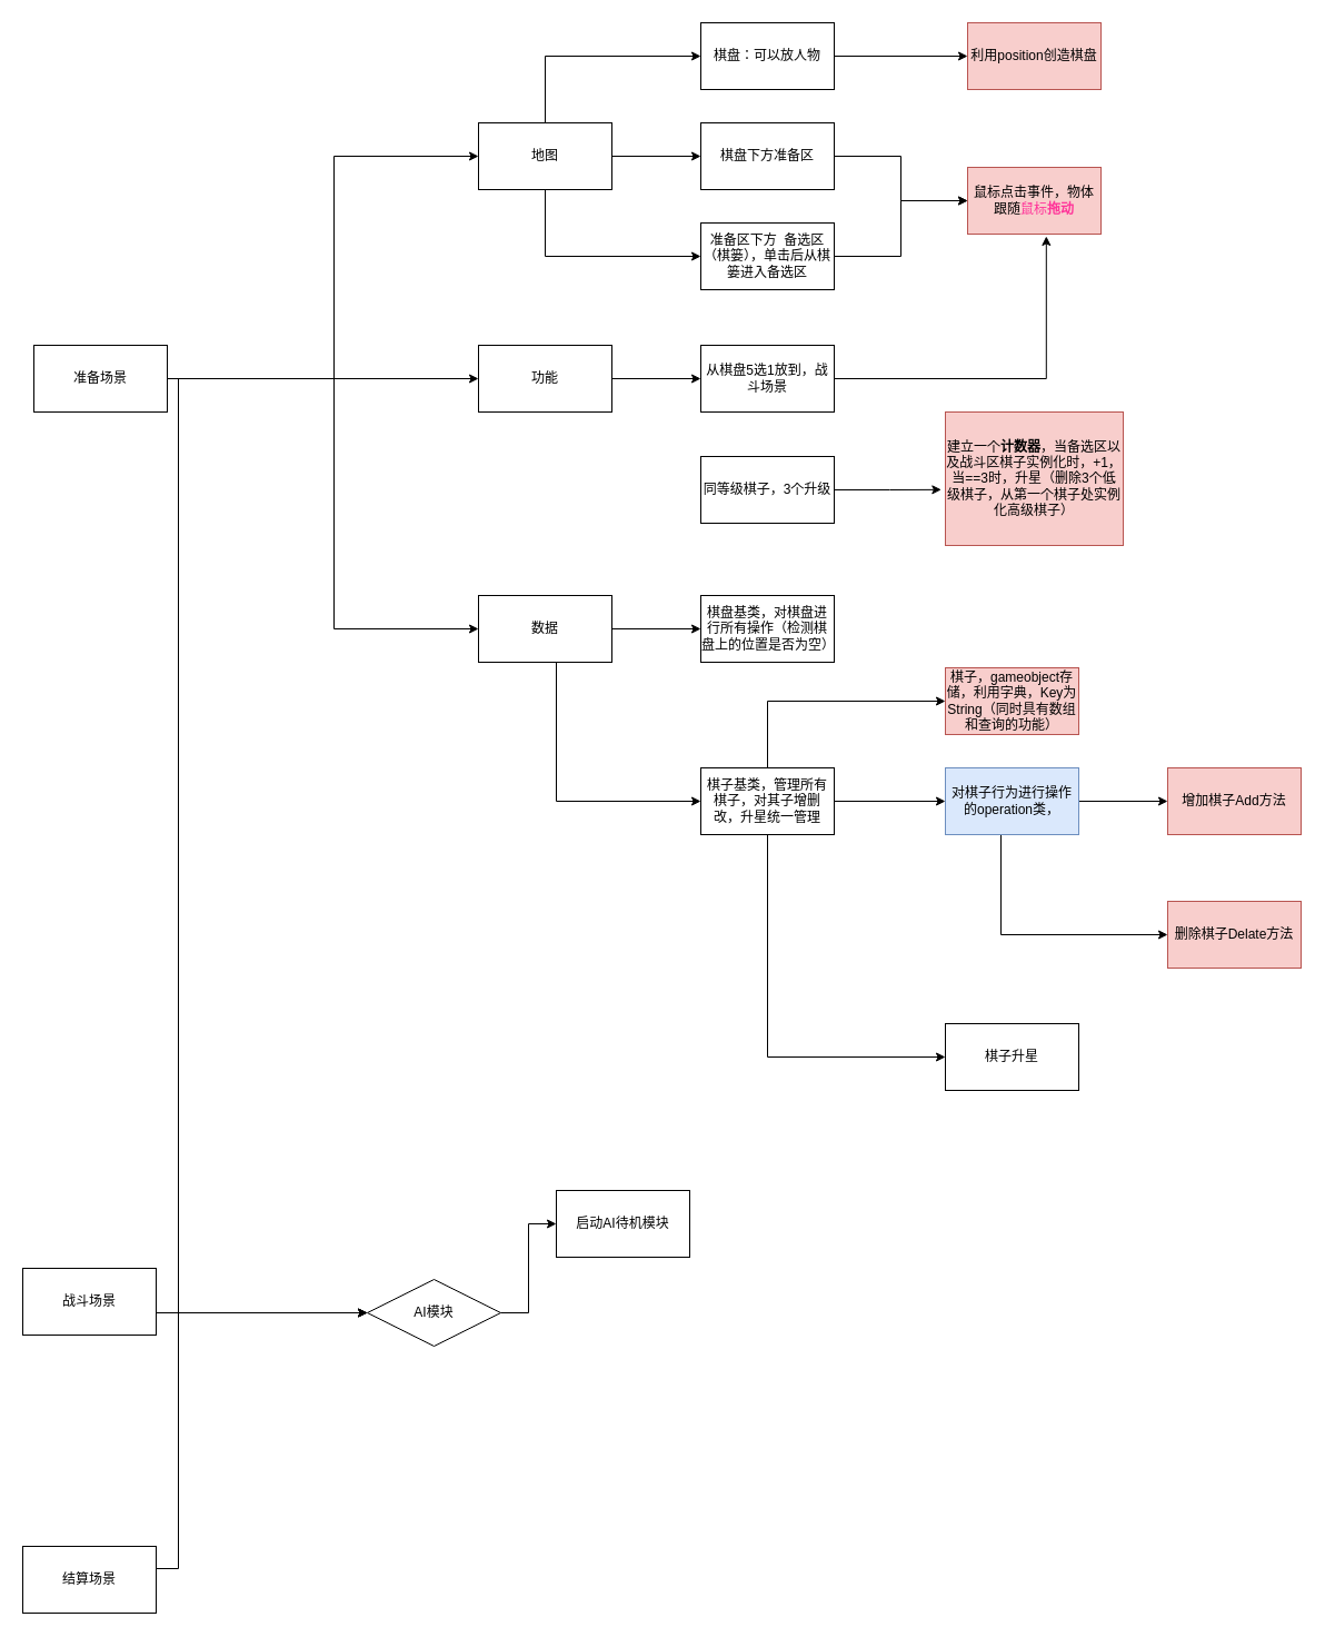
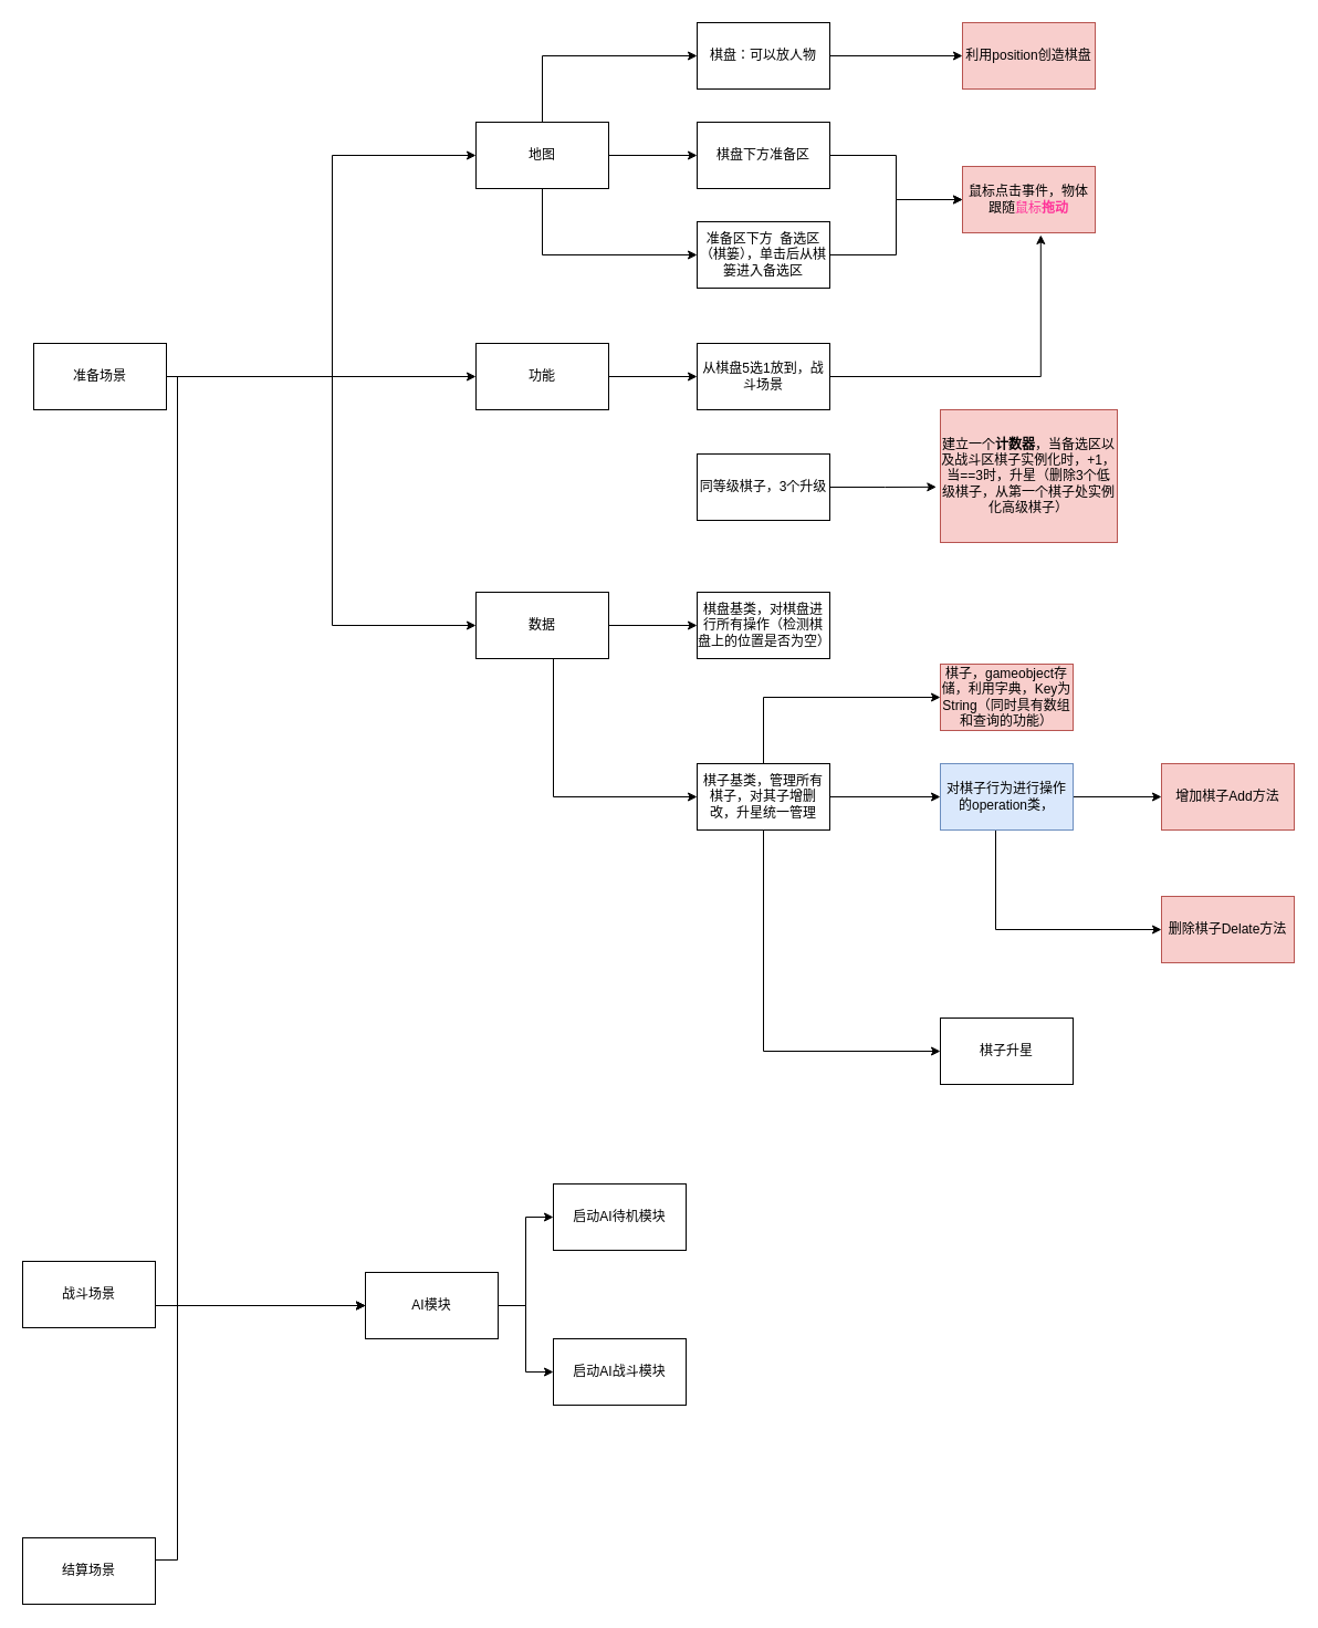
  <mxCell id="0" />
  <mxCell id="1" parent="0" />
  <mxCell id="2" style="edgeStyle=orthogonalEdgeStyle;rounded=0;orthogonalLoop=1;jettySize=auto;html=1;entryX=0;entryY=0.5;entryDx=0;entryDy=0;" parent="1" source="6" target="38" edge="1"><mxGeometry relative="1" as="geometry"><Array as="points"><mxPoint x="300" y="340" /><mxPoint x="300" y="140" /></Array></mxGeometry></mxCell>
  <mxCell id="3" style="edgeStyle=orthogonalEdgeStyle;rounded=0;orthogonalLoop=1;jettySize=auto;html=1;entryX=0;entryY=0.5;entryDx=0;entryDy=0;" parent="1" source="6" target="22" edge="1"><mxGeometry relative="1" as="geometry"><Array as="points"><mxPoint x="300" y="340" /><mxPoint x="300" y="565" /></Array></mxGeometry></mxCell>
  <mxCell id="4" style="edgeStyle=orthogonalEdgeStyle;rounded=0;orthogonalLoop=1;jettySize=auto;html=1;entryX=0;entryY=0.5;entryDx=0;entryDy=0;" parent="1" source="6" target="14" edge="1"><mxGeometry relative="1" as="geometry"><Array as="points"><mxPoint x="240" y="340" /><mxPoint x="240" y="340" /></Array></mxGeometry></mxCell>
  <mxCell id="5" value="" style="edgeStyle=orthogonalEdgeStyle;rounded=0;orthogonalLoop=1;jettySize=auto;html=1;entryX=0;entryY=0.5;entryDx=0;entryDy=0;" edge="1" parent="1" source="6" target="49"><mxGeometry relative="1" as="geometry"><Array as="points"><mxPoint x="160" y="340" /><mxPoint x="160" y="1180" /></Array></mxGeometry></mxCell>
  <mxCell id="6" value="准备场景" style="rounded=0;whiteSpace=wrap;html=1;" parent="1" vertex="1"><mxGeometry x="30" y="310" width="120" height="60" as="geometry" /></mxCell>
  <mxCell id="7" value="启动AI待机模块" style="rounded=0;whiteSpace=wrap;html=1;" vertex="1" parent="1"><mxGeometry x="500" y="1070" width="120" height="60" as="geometry" /></mxCell>
  <mxCell id="8" value="" style="edgeStyle=orthogonalEdgeStyle;rounded=0;orthogonalLoop=1;jettySize=auto;html=1;entryX=0;entryY=0.5;entryDx=0;entryDy=0;" edge="1" parent="1" source="9" target="49"><mxGeometry relative="1" as="geometry"><Array as="points"><mxPoint x="280" y="1180" /><mxPoint x="280" y="1180" /></Array></mxGeometry></mxCell>
  <mxCell id="9" value="战斗场景" style="rounded=0;whiteSpace=wrap;html=1;" parent="1" vertex="1"><mxGeometry x="20" y="1140" width="120" height="60" as="geometry" /></mxCell>
+ <mxCell id="10" value="&lt;font style=&quot;vertical-align: inherit&quot;&gt;&lt;font style=&quot;vertical-align: inherit&quot;&gt;启动AI战斗模块&lt;/font&gt;&lt;/font&gt;" style="rounded=0;whiteSpace=wrap;html=1;" vertex="1" parent="1"><mxGeometry x="500" y="1210" width="120" height="60" as="geometry" /></mxCell>
  <mxCell id="11" style="edgeStyle=orthogonalEdgeStyle;rounded=0;orthogonalLoop=1;jettySize=auto;html=1;entryX=0;entryY=0.5;entryDx=0;entryDy=0;" edge="1" parent="1" source="12" target="49"><mxGeometry relative="1" as="geometry"><Array as="points"><mxPoint x="160" y="1410" /><mxPoint x="160" y="1180" /></Array></mxGeometry></mxCell>
  <mxCell id="12" value="结算场景" style="rounded=0;whiteSpace=wrap;html=1;" parent="1" vertex="1"><mxGeometry x="20" y="1390" width="120" height="60" as="geometry" /></mxCell>
  <mxCell id="13" value="" style="edgeStyle=orthogonalEdgeStyle;rounded=0;orthogonalLoop=1;jettySize=auto;html=1;" parent="1" source="14" target="19" edge="1"><mxGeometry relative="1" as="geometry" /></mxCell>
  <mxCell id="14" value="功能" style="rounded=0;whiteSpace=wrap;html=1;" parent="1" vertex="1"><mxGeometry x="430" y="310" width="120" height="60" as="geometry" /></mxCell>
  <mxCell id="15" style="edgeStyle=orthogonalEdgeStyle;rounded=0;orthogonalLoop=1;jettySize=auto;html=1;entryX=-0.023;entryY=0.582;entryDx=0;entryDy=0;entryPerimeter=0;" parent="1" source="16" target="17" edge="1"><mxGeometry relative="1" as="geometry" /></mxCell>
  <mxCell id="16" value="同等级棋子，3个升级" style="rounded=0;whiteSpace=wrap;html=1;" parent="1" vertex="1"><mxGeometry x="630" y="410" width="120" height="60" as="geometry" /></mxCell>
  <mxCell id="17" value="建立一个&lt;b&gt;计数器&lt;/b&gt;，当备选区以及战斗区棋子实例化时，+1，当==3时，升星（删除3个低级棋子，从第一个棋子处实例化高级棋子）" style="rounded=0;whiteSpace=wrap;html=1;fillColor=#f8cecc;strokeColor=#b85450;" parent="1" vertex="1"><mxGeometry x="850" y="370" width="160" height="120" as="geometry" /></mxCell>
  <mxCell id="18" style="edgeStyle=orthogonalEdgeStyle;rounded=0;orthogonalLoop=1;jettySize=auto;html=1;entryX=0.59;entryY=1.033;entryDx=0;entryDy=0;entryPerimeter=0;" parent="1" source="19" target="43" edge="1"><mxGeometry relative="1" as="geometry" /></mxCell>
  <mxCell id="19" value="从棋盘5选1放到，战斗场景" style="rounded=0;whiteSpace=wrap;html=1;" parent="1" vertex="1"><mxGeometry x="630" y="310" width="120" height="60" as="geometry" /></mxCell>
  <mxCell id="20" value="" style="edgeStyle=orthogonalEdgeStyle;rounded=0;orthogonalLoop=1;jettySize=auto;html=1;" parent="1" source="22" target="34" edge="1"><mxGeometry relative="1" as="geometry" /></mxCell>
  <mxCell id="21" value="" style="edgeStyle=orthogonalEdgeStyle;rounded=0;orthogonalLoop=1;jettySize=auto;html=1;" parent="1" source="22" target="26" edge="1"><mxGeometry relative="1" as="geometry"><Array as="points"><mxPoint x="500" y="720" /></Array></mxGeometry></mxCell>
  <mxCell id="22" value="数据" style="rounded=0;whiteSpace=wrap;html=1;" parent="1" vertex="1"><mxGeometry x="430" y="535" width="120" height="60" as="geometry" /></mxCell>
  <mxCell id="23" value="" style="edgeStyle=orthogonalEdgeStyle;rounded=0;orthogonalLoop=1;jettySize=auto;html=1;" parent="1" source="26" target="33" edge="1"><mxGeometry relative="1" as="geometry"><Array as="points"><mxPoint x="690" y="630" /></Array></mxGeometry></mxCell>
  <mxCell id="24" value="" style="edgeStyle=orthogonalEdgeStyle;rounded=0;orthogonalLoop=1;jettySize=auto;html=1;" parent="1" source="26" target="30" edge="1"><mxGeometry relative="1" as="geometry" /></mxCell>
  <mxCell id="25" value="" style="edgeStyle=orthogonalEdgeStyle;rounded=0;orthogonalLoop=1;jettySize=auto;html=1;" parent="1" source="26" target="27" edge="1"><mxGeometry relative="1" as="geometry"><Array as="points"><mxPoint x="690" y="950" /></Array></mxGeometry></mxCell>
  <mxCell id="26" value="棋子基类，管理所有棋子，对其子增删改，升星统一管理" style="rounded=0;whiteSpace=wrap;html=1;" parent="1" vertex="1"><mxGeometry x="630" y="690" width="120" height="60" as="geometry" /></mxCell>
  <mxCell id="27" value="棋子升星" style="rounded=0;whiteSpace=wrap;html=1;" parent="1" vertex="1"><mxGeometry x="850" y="920" width="120" height="60" as="geometry" /></mxCell>
  <mxCell id="28" value="" style="edgeStyle=orthogonalEdgeStyle;rounded=0;orthogonalLoop=1;jettySize=auto;html=1;" parent="1" source="30" target="32" edge="1"><mxGeometry relative="1" as="geometry" /></mxCell>
  <mxCell id="29" value="" style="edgeStyle=orthogonalEdgeStyle;rounded=0;orthogonalLoop=1;jettySize=auto;html=1;" parent="1" source="30" target="31" edge="1"><mxGeometry relative="1" as="geometry"><Array as="points"><mxPoint x="900" y="840" /></Array></mxGeometry></mxCell>
  <mxCell id="30" value="对棋子行为进行操作的operation类，" style="rounded=0;whiteSpace=wrap;html=1;fillColor=#dae8fc;strokeColor=#6c8ebf;" parent="1" vertex="1"><mxGeometry x="850" y="690" width="120" height="60" as="geometry" /></mxCell>
  <mxCell id="31" value="删除棋子Delate方法" style="rounded=0;whiteSpace=wrap;html=1;fillColor=#f8cecc;strokeColor=#b85450;" parent="1" vertex="1"><mxGeometry x="1050" y="810" width="120" height="60" as="geometry" /></mxCell>
  <mxCell id="32" value="增加棋子Add方法" style="rounded=0;whiteSpace=wrap;html=1;fillColor=#f8cecc;strokeColor=#b85450;" parent="1" vertex="1"><mxGeometry x="1050" y="690" width="120" height="60" as="geometry" /></mxCell>
  <mxCell id="33" value="&lt;font style=&quot;vertical-align: inherit&quot;&gt;&lt;font style=&quot;vertical-align: inherit&quot;&gt;&lt;font style=&quot;vertical-align: inherit&quot;&gt;&lt;font style=&quot;vertical-align: inherit&quot;&gt;棋子，gameobject存储，利用字典，Key为String（同时具有数组和查询的功能）&lt;/font&gt;&lt;/font&gt;&lt;/font&gt;&lt;/font&gt;" style="rounded=0;whiteSpace=wrap;html=1;fillColor=#f8cecc;strokeColor=#b85450;" parent="1" vertex="1"><mxGeometry x="850" y="600" width="120" height="60" as="geometry" /></mxCell>
  <mxCell id="34" value="棋盘基类，对棋盘进行所有操作（检测棋盘上的位置是否为空）" style="rounded=0;whiteSpace=wrap;html=1;" parent="1" vertex="1"><mxGeometry x="630" y="535" width="120" height="60" as="geometry" /></mxCell>
  <mxCell id="35" value="" style="edgeStyle=orthogonalEdgeStyle;rounded=0;orthogonalLoop=1;jettySize=auto;html=1;" parent="1" source="38" target="45" edge="1"><mxGeometry relative="1" as="geometry"><Array as="points"><mxPoint x="490" y="50" /></Array></mxGeometry></mxCell>
  <mxCell id="36" value="" style="edgeStyle=orthogonalEdgeStyle;rounded=0;orthogonalLoop=1;jettySize=auto;html=1;" parent="1" source="38" target="42" edge="1"><mxGeometry relative="1" as="geometry" /></mxCell>
  <mxCell id="37" value="" style="edgeStyle=orthogonalEdgeStyle;rounded=0;orthogonalLoop=1;jettySize=auto;html=1;" parent="1" source="38" target="40" edge="1"><mxGeometry relative="1" as="geometry"><Array as="points"><mxPoint x="490" y="230" /></Array></mxGeometry></mxCell>
  <mxCell id="38" value="地图" style="rounded=0;whiteSpace=wrap;html=1;" parent="1" vertex="1"><mxGeometry x="430" y="110" width="120" height="60" as="geometry" /></mxCell>
  <mxCell id="39" style="edgeStyle=orthogonalEdgeStyle;rounded=0;orthogonalLoop=1;jettySize=auto;html=1;" parent="1" source="40" target="43" edge="1"><mxGeometry relative="1" as="geometry" /></mxCell>
  <mxCell id="40" value="准备区下方&amp;nbsp; 备选区（棋篓），单击后从棋篓进入备选区" style="rounded=0;whiteSpace=wrap;html=1;" parent="1" vertex="1"><mxGeometry x="630" y="200" width="120" height="60" as="geometry" /></mxCell>
  <mxCell id="41" value="" style="edgeStyle=orthogonalEdgeStyle;rounded=0;orthogonalLoop=1;jettySize=auto;html=1;" parent="1" source="42" target="43" edge="1"><mxGeometry relative="1" as="geometry" /></mxCell>
  <mxCell id="42" value="棋盘下方准备区" style="rounded=0;whiteSpace=wrap;html=1;" parent="1" vertex="1"><mxGeometry x="630" y="110" width="120" height="60" as="geometry" /></mxCell>
  <mxCell id="43" value="鼠标点击事件，物体跟随&lt;font color=&quot;#ff3399&quot;&gt;鼠标&lt;b&gt;拖动&lt;/b&gt;&lt;/font&gt;" style="rounded=0;whiteSpace=wrap;html=1;fillColor=#f8cecc;strokeColor=#b85450;" parent="1" vertex="1"><mxGeometry x="870" y="150" width="120" height="60" as="geometry" /></mxCell>
  <mxCell id="44" value="" style="edgeStyle=orthogonalEdgeStyle;rounded=0;orthogonalLoop=1;jettySize=auto;html=1;" parent="1" source="45" target="46" edge="1"><mxGeometry relative="1" as="geometry" /></mxCell>
  <mxCell id="45" value="棋盘：可以放人物" style="rounded=0;whiteSpace=wrap;html=1;" parent="1" vertex="1"><mxGeometry x="630" y="20" width="120" height="60" as="geometry" /></mxCell>
  <mxCell id="46" value="利用position创造棋盘" style="rounded=0;whiteSpace=wrap;html=1;fillColor=#f8cecc;strokeColor=#b85450;" parent="1" vertex="1"><mxGeometry x="870" y="20" width="120" height="60" as="geometry" /></mxCell>
+ <mxCell id="47" style="edgeStyle=orthogonalEdgeStyle;rounded=0;orthogonalLoop=1;jettySize=auto;html=1;entryX=0;entryY=0.5;entryDx=0;entryDy=0;" edge="1" parent="1" source="49" target="10"><mxGeometry relative="1" as="geometry" /></mxCell>
  <mxCell id="48" style="edgeStyle=orthogonalEdgeStyle;rounded=0;orthogonalLoop=1;jettySize=auto;html=1;entryX=0;entryY=0.5;entryDx=0;entryDy=0;" edge="1" parent="1" source="49" target="7"><mxGeometry relative="1" as="geometry" /></mxCell>
- <mxCell id="49" value="AI模块" style="rhombus;whiteSpace=wrap;html=1;" vertex="1" parent="1"><mxGeometry x="330" y="1150" width="120" height="60" as="geometry" /></mxCell>
+ <mxCell id="49" value="AI模块" style="rounded=0;whiteSpace=wrap;html=1;" vertex="1" parent="1"><mxGeometry x="330" y="1150" width="120" height="60" as="geometry" /></mxCell>
